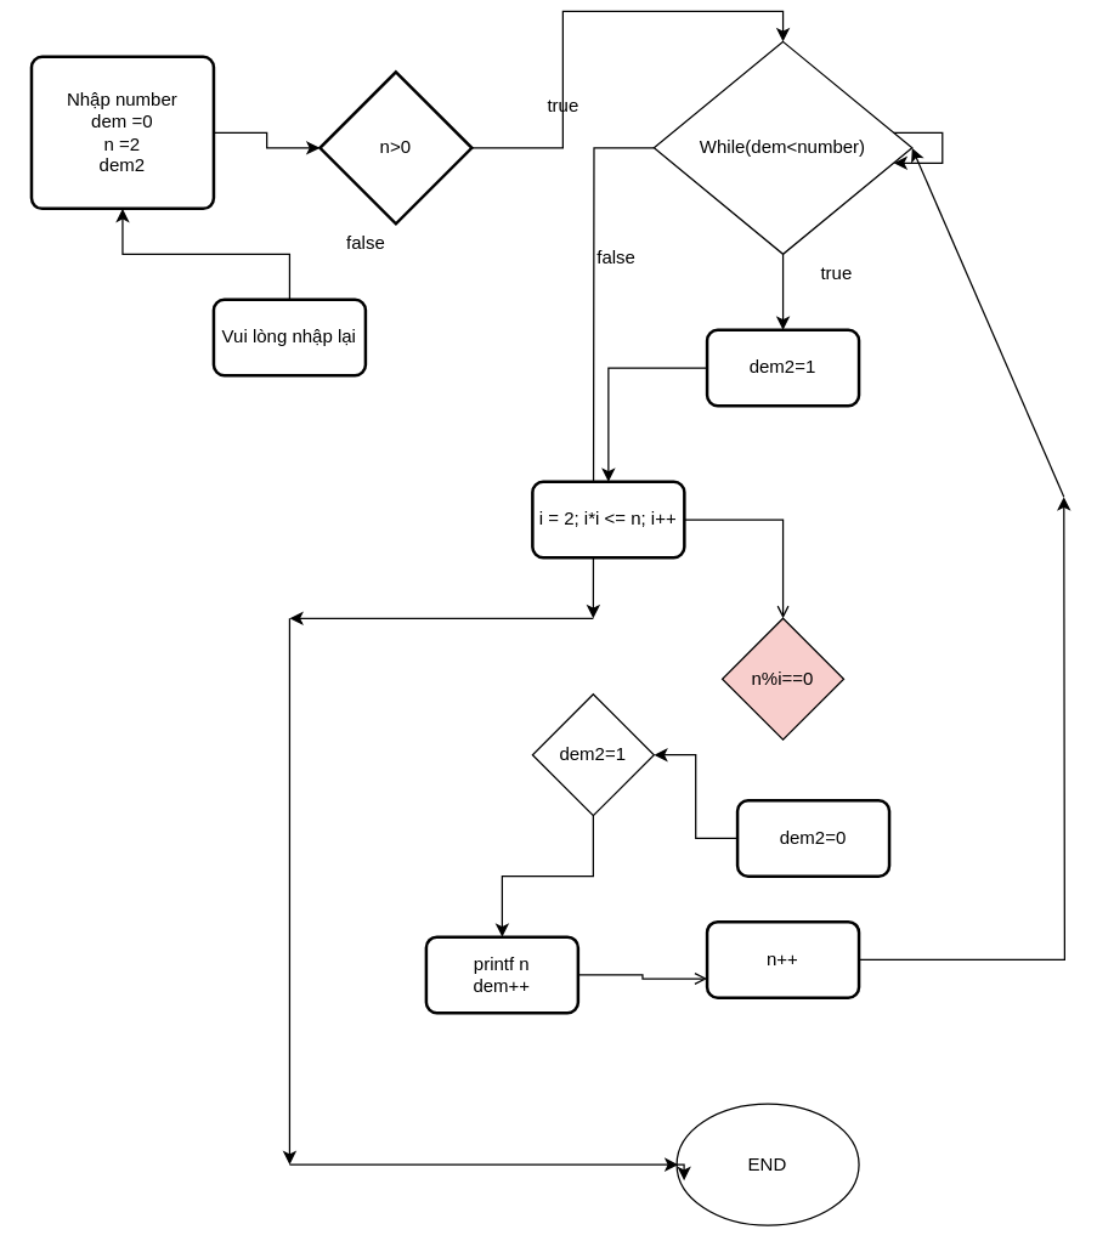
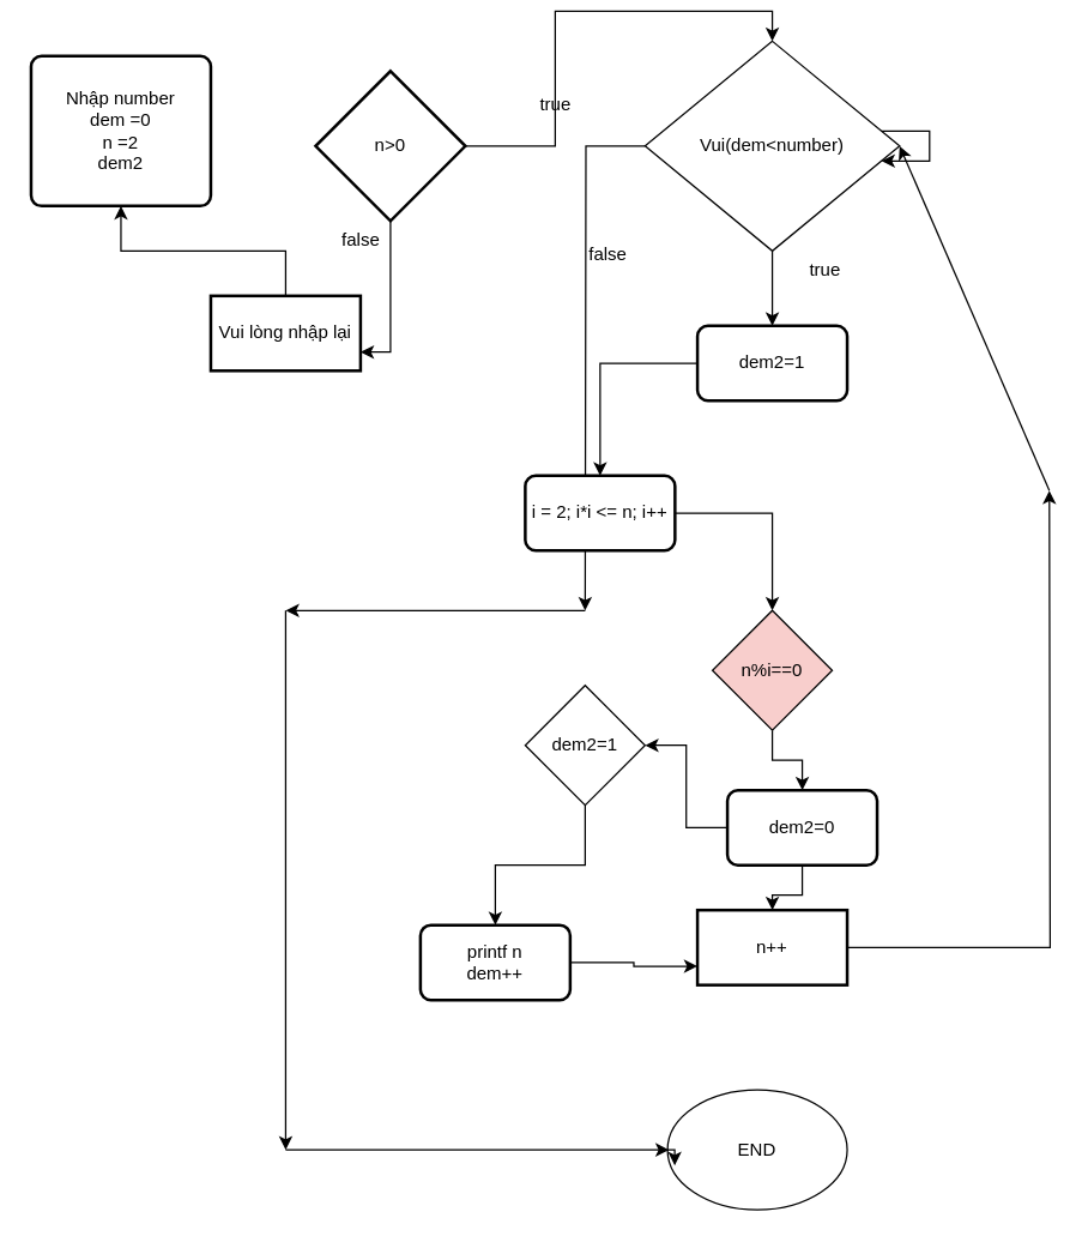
  <mxCell id="0" />
  <mxCell id="1" parent="0" />
  <mxCell id="2" value="Nhập number&lt;div&gt;dem =0&lt;/div&gt;&lt;div&gt;n =2&lt;/div&gt;&lt;div&gt;dem2&lt;/div&gt;" style="rounded=1;whiteSpace=wrap;html=1;absoluteArcSize=1;arcSize=14;strokeWidth=2;" vertex="1" parent="1"><mxGeometry x="20" y="30" width="120" height="100" as="geometry" /></mxCell>
  <mxCell id="3" style="edgeStyle=orthogonalEdgeStyle;rounded=0;orthogonalLoop=1;jettySize=auto;html=1;entryX=0.5;entryY=1;entryDx=0;entryDy=0;" edge="1" parent="1" source="4" target="2"><mxGeometry relative="1" as="geometry" /></mxCell>
- <mxCell id="4" value="Vui lòng nhập lại" style="rounded=1;whiteSpace=wrap;html=1;absoluteArcSize=1;arcSize=14;strokeWidth=2;" vertex="1" parent="1"><mxGeometry x="140" y="190" width="100" height="50" as="geometry" /></mxCell>
+ <mxCell id="4" value="Vui lòng nhập lại" style="whiteSpace=wrap;html=1;absoluteArcSize=1;arcSize=14;strokeWidth=2;rounded=0;" vertex="1" parent="1"><mxGeometry x="140" y="190" width="100" height="50" as="geometry" /></mxCell>
+ <mxCell id="5" style="edgeStyle=orthogonalEdgeStyle;rounded=0;orthogonalLoop=1;jettySize=auto;html=1;entryX=1;entryY=0.75;entryDx=0;entryDy=0;" edge="1" parent="1" source="7" target="4"><mxGeometry relative="1" as="geometry" /></mxCell>
  <mxCell id="6" style="edgeStyle=orthogonalEdgeStyle;rounded=0;orthogonalLoop=1;jettySize=auto;html=1;entryX=0.5;entryY=0;entryDx=0;entryDy=0;" edge="1" parent="1" source="7" target="12"><mxGeometry relative="1" as="geometry" /></mxCell>
  <mxCell id="7" value="n&amp;gt;0" style="strokeWidth=2;html=1;shape=mxgraph.flowchart.decision;whiteSpace=wrap;" vertex="1" parent="1"><mxGeometry x="210.002" y="40" width="100" height="100" as="geometry" /></mxCell>
- <mxCell id="8" style="edgeStyle=orthogonalEdgeStyle;rounded=0;orthogonalLoop=1;jettySize=auto;html=1;entryX=0;entryY=0.5;entryDx=0;entryDy=0;entryPerimeter=0;" edge="1" parent="1" source="2" target="7"><mxGeometry relative="1" as="geometry" /></mxCell>
  <mxCell id="9" value="false" style="text;html=1;align=center;verticalAlign=middle;resizable=0;points=[];autosize=1;strokeColor=none;fillColor=none;" vertex="1" parent="1"><mxGeometry x="215" y="138" width="50" height="30" as="geometry" /></mxCell>
  <mxCell id="10" style="edgeStyle=orthogonalEdgeStyle;rounded=0;orthogonalLoop=1;jettySize=auto;html=1;entryX=0.5;entryY=0;entryDx=0;entryDy=0;" edge="1" parent="1" source="12" target="15"><mxGeometry relative="1" as="geometry" /></mxCell>
  <mxCell id="11" style="edgeStyle=orthogonalEdgeStyle;rounded=0;orthogonalLoop=1;jettySize=auto;html=1;" edge="1" parent="1" source="12"><mxGeometry relative="1" as="geometry"><mxPoint x="390" y="400" as="targetPoint" /></mxGeometry></mxCell>
- <mxCell id="12" value="While(dem&amp;lt;number)" style="rhombus;whiteSpace=wrap;html=1;" vertex="1" parent="1"><mxGeometry x="430" y="20" width="170" height="140" as="geometry" /></mxCell>
+ <mxCell id="12" value="Vui(dem&amp;lt;number)" style="rhombus;whiteSpace=wrap;html=1;" vertex="1" parent="1"><mxGeometry x="430" y="20" width="170" height="140" as="geometry" /></mxCell>
  <mxCell id="13" value="true" style="text;html=1;align=center;verticalAlign=middle;resizable=0;points=[];autosize=1;strokeColor=none;fillColor=none;" vertex="1" parent="1"><mxGeometry x="350" y="48" width="40" height="30" as="geometry" /></mxCell>
  <mxCell id="14" style="edgeStyle=orthogonalEdgeStyle;rounded=0;orthogonalLoop=1;jettySize=auto;html=1;entryX=0.5;entryY=0;entryDx=0;entryDy=0;" edge="1" parent="1" source="15" target="17"><mxGeometry relative="1" as="geometry" /></mxCell>
  <mxCell id="15" value="dem2=1" style="rounded=1;whiteSpace=wrap;html=1;absoluteArcSize=1;arcSize=14;strokeWidth=2;" vertex="1" parent="1"><mxGeometry x="465" y="210" width="100" height="50" as="geometry" /></mxCell>
- <mxCell id="16" style="edgeStyle=orthogonalEdgeStyle;rounded=0;orthogonalLoop=1;jettySize=auto;html=1;endArrow=open;" edge="1" parent="1" source="17" target="19"><mxGeometry relative="1" as="geometry" /></mxCell>
+ <mxCell id="16" style="edgeStyle=orthogonalEdgeStyle;rounded=0;orthogonalLoop=1;jettySize=auto;html=1;" edge="1" parent="1" source="17" target="19"><mxGeometry relative="1" as="geometry" /></mxCell>
  <mxCell id="17" value="i = 2; i*i &amp;lt;= n; i++" style="rounded=1;whiteSpace=wrap;html=1;absoluteArcSize=1;arcSize=14;strokeWidth=2;" vertex="1" parent="1"><mxGeometry x="350" y="310" width="100" height="50" as="geometry" /></mxCell>
+ <mxCell id="18" style="edgeStyle=orthogonalEdgeStyle;rounded=0;orthogonalLoop=1;jettySize=auto;html=1;entryX=0.5;entryY=0;entryDx=0;entryDy=0;" edge="1" parent="1" source="19" target="22"><mxGeometry relative="1" as="geometry" /></mxCell>
  <mxCell id="19" value="n%i==0" style="rhombus;whiteSpace=wrap;html=1;fillColor=#f8cecc;" vertex="1" parent="1"><mxGeometry x="475" y="400" width="80" height="80" as="geometry" /></mxCell>
+ <mxCell id="20" style="edgeStyle=orthogonalEdgeStyle;rounded=0;orthogonalLoop=1;jettySize=auto;html=1;" edge="1" parent="1" source="22" target="24"><mxGeometry relative="1" as="geometry" /></mxCell>
  <mxCell id="21" style="edgeStyle=orthogonalEdgeStyle;rounded=0;orthogonalLoop=1;jettySize=auto;html=1;entryX=1;entryY=0.5;entryDx=0;entryDy=0;" edge="1" parent="1" source="22" target="26"><mxGeometry relative="1" as="geometry" /></mxCell>
  <mxCell id="22" value="dem2=0" style="rounded=1;whiteSpace=wrap;html=1;absoluteArcSize=1;arcSize=14;strokeWidth=2;" vertex="1" parent="1"><mxGeometry x="485" y="520" width="100" height="50" as="geometry" /></mxCell>
  <mxCell id="23" style="edgeStyle=orthogonalEdgeStyle;rounded=0;orthogonalLoop=1;jettySize=auto;html=1;" edge="1" parent="1" source="24"><mxGeometry relative="1" as="geometry"><mxPoint x="700" y="320" as="targetPoint" /></mxGeometry></mxCell>
- <mxCell id="24" value="n++" style="rounded=1;whiteSpace=wrap;html=1;absoluteArcSize=1;arcSize=14;strokeWidth=2;" vertex="1" parent="1"><mxGeometry x="465" y="600" width="100" height="50" as="geometry" /></mxCell>
+ <mxCell id="24" value="n++" style="whiteSpace=wrap;html=1;absoluteArcSize=1;arcSize=14;strokeWidth=2;rounded=0;" vertex="1" parent="1"><mxGeometry x="465" y="600" width="100" height="50" as="geometry" /></mxCell>
  <mxCell id="25" style="edgeStyle=orthogonalEdgeStyle;rounded=0;orthogonalLoop=1;jettySize=auto;html=1;entryX=0.5;entryY=0;entryDx=0;entryDy=0;" edge="1" parent="1" source="26" target="28"><mxGeometry relative="1" as="geometry" /></mxCell>
  <mxCell id="26" value="dem2=1" style="rhombus;whiteSpace=wrap;html=1;" vertex="1" parent="1"><mxGeometry x="350" y="450" width="80" height="80" as="geometry" /></mxCell>
- <mxCell id="27" style="edgeStyle=orthogonalEdgeStyle;rounded=0;orthogonalLoop=1;jettySize=auto;html=1;entryX=0;entryY=0.75;entryDx=0;entryDy=0;endArrow=open;" edge="1" parent="1" source="28" target="24"><mxGeometry relative="1" as="geometry" /></mxCell>
+ <mxCell id="27" style="edgeStyle=orthogonalEdgeStyle;rounded=0;orthogonalLoop=1;jettySize=auto;html=1;entryX=0;entryY=0.75;entryDx=0;entryDy=0;" edge="1" parent="1" source="28" target="24"><mxGeometry relative="1" as="geometry" /></mxCell>
  <mxCell id="28" value="printf n&lt;div&gt;dem++&lt;/div&gt;" style="rounded=1;whiteSpace=wrap;html=1;absoluteArcSize=1;arcSize=14;strokeWidth=2;" vertex="1" parent="1"><mxGeometry x="280" y="610" width="100" height="50" as="geometry" /></mxCell>
  <mxCell id="29" value="" style="endArrow=classic;html=1;rounded=0;entryX=1;entryY=0.5;entryDx=0;entryDy=0;" edge="1" parent="1" target="12"><mxGeometry width="50" height="50" relative="1" as="geometry"><mxPoint x="700" y="320" as="sourcePoint" /><mxPoint x="750" y="270" as="targetPoint" /></mxGeometry></mxCell>
  <mxCell id="30" style="edgeStyle=orthogonalEdgeStyle;rounded=0;orthogonalLoop=1;jettySize=auto;html=1;" edge="1" parent="1" source="12" target="12"><mxGeometry relative="1" as="geometry" /></mxCell>
  <mxCell id="31" value="END" style="ellipse;whiteSpace=wrap;html=1;" vertex="1" parent="1"><mxGeometry x="445" y="720" width="120" height="80" as="geometry" /></mxCell>
  <mxCell id="32" value="" style="endArrow=classic;html=1;rounded=0;" edge="1" parent="1"><mxGeometry width="50" height="50" relative="1" as="geometry"><mxPoint x="390" y="400" as="sourcePoint" /><mxPoint x="190" y="400" as="targetPoint" /></mxGeometry></mxCell>
  <mxCell id="33" value="" style="endArrow=classic;html=1;rounded=0;" edge="1" parent="1"><mxGeometry width="50" height="50" relative="1" as="geometry"><mxPoint x="190" y="400" as="sourcePoint" /><mxPoint x="190" y="760" as="targetPoint" /></mxGeometry></mxCell>
  <mxCell id="34" value="" style="endArrow=classic;html=1;rounded=0;" edge="1" parent="1"><mxGeometry width="50" height="50" relative="1" as="geometry"><mxPoint x="190" y="760" as="sourcePoint" /><mxPoint x="446" y="760" as="targetPoint" /></mxGeometry></mxCell>
  <mxCell id="35" style="edgeStyle=orthogonalEdgeStyle;rounded=0;orthogonalLoop=1;jettySize=auto;html=1;exitX=0;exitY=0.5;exitDx=0;exitDy=0;entryX=0.04;entryY=0.63;entryDx=0;entryDy=0;entryPerimeter=0;" edge="1" parent="1" source="31" target="31"><mxGeometry relative="1" as="geometry" /></mxCell>
  <mxCell id="36" value="false" style="text;html=1;align=center;verticalAlign=middle;resizable=0;points=[];autosize=1;strokeColor=none;fillColor=none;" vertex="1" parent="1"><mxGeometry x="380" y="148" width="50" height="30" as="geometry" /></mxCell>
  <mxCell id="37" value="true" style="text;html=1;align=center;verticalAlign=middle;resizable=0;points=[];autosize=1;strokeColor=none;fillColor=none;" vertex="1" parent="1"><mxGeometry x="530" y="158" width="40" height="30" as="geometry" /></mxCell>
